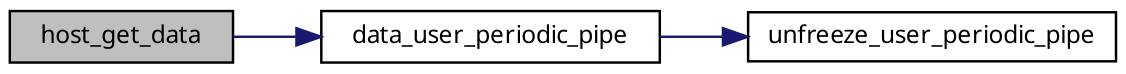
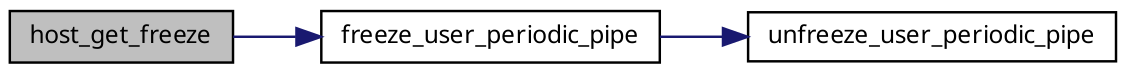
  digraph {
    rankdir=LR
    node [color=black fillcolor=white fontname="FreeSans.ttf" fontsize=10 shape=record style=filled]
    edge [color=midnightblue fontname="FreeSans.ttf" fontsize=10 labelfontname="FreeSans.ttf" labelfontsize=10 style=solid]
-   n1 [fillcolor=grey75 fontcolor=black height=0.2 label=host_get_data width=0.4]
-   n2 [height=0.2 label=data_user_periodic_pipe width=0.4]
+   n1 [fillcolor=grey75 fontcolor=black height=0.2 label=host_get_freeze width=0.4]
+   n2 [height=0.2 label=freeze_user_periodic_pipe width=0.4]
    n3 [height=0.2 label=unfreeze_user_periodic_pipe width=0.4]
    n1 -> n2
    n2 -> n3
  }
